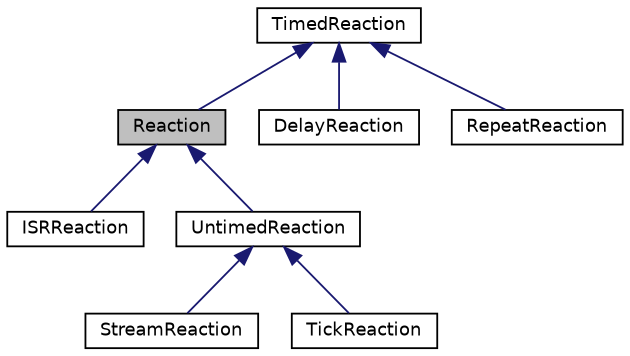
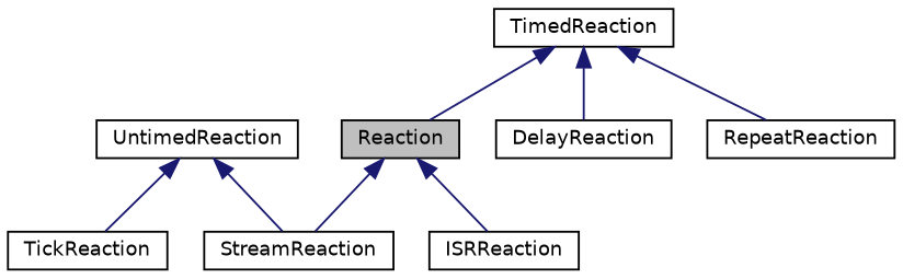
  digraph {
    node [color=black fontname=Helvetica fontsize=10 shape=record]
    edge [color=midnightblue dir=back fontname=Helvetica fontsize=10 labelfontname=Helvetica labelfontsize=10 style=solid]
    n1 [fillcolor=grey75 fontcolor=black height=0.2 label=Reaction style=filled width=0.4]
    n2 [height=0.2 label=ISRReaction width=0.4]
    n3 [height=0.2 label=UntimedReaction width=0.4]
    n4 [height=0.2 label=TimedReaction width=0.4]
    n5 [height=0.2 label=DelayReaction width=0.4]
    n6 [height=0.2 label=RepeatReaction width=0.4]
    n7 [height=0.2 label=StreamReaction width=0.4]
    n8 [height=0.2 label=TickReaction width=0.4]
    n1 -> n2
-   n1 -> n3
+   n1 -> n7
    n3 -> n7
    n3 -> n8
    n4 -> n1
    n4 -> n5
    n4 -> n6
  }
